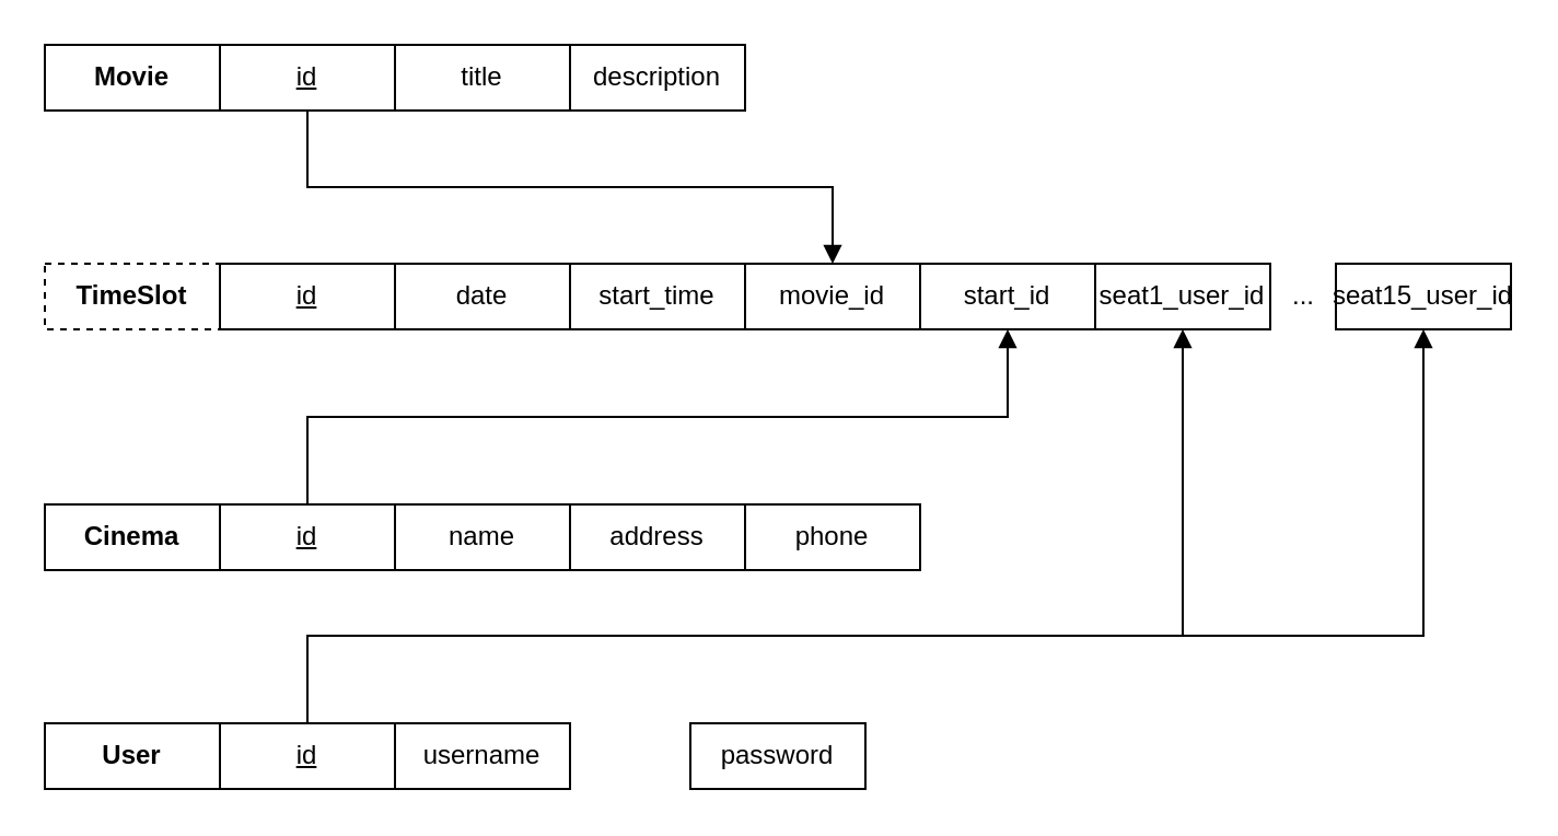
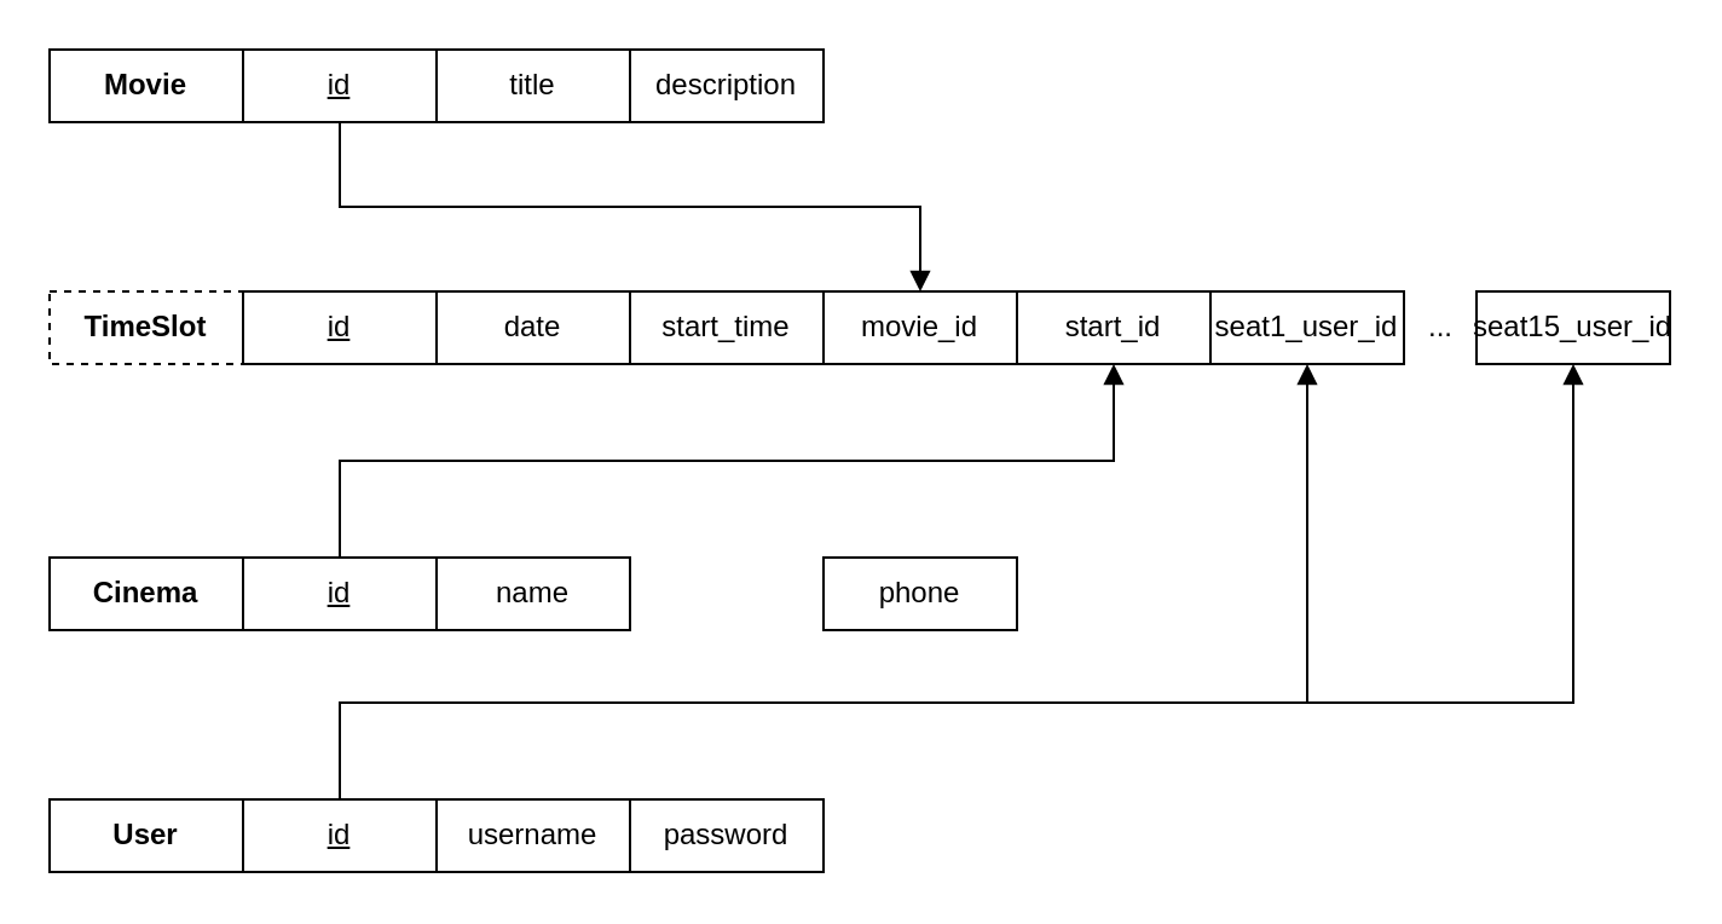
  <mxCell id="0" />
  <mxCell id="1" parent="0" />
  <mxCell id="2" value="&lt;b&gt;Movie&lt;/b&gt;" style="rounded=0;whiteSpace=wrap;html=1;" vertex="1" parent="1"><mxGeometry x="20" y="20" width="80" height="30" as="geometry" /></mxCell>
  <mxCell id="3" style="edgeStyle=orthogonalEdgeStyle;rounded=0;orthogonalLoop=1;jettySize=auto;html=1;exitX=0.5;exitY=1;exitDx=0;exitDy=0;entryX=0.5;entryY=0;entryDx=0;entryDy=0;endArrow=block;endFill=1;" edge="1" parent="1" source="4" target="10"><mxGeometry relative="1" as="geometry" /></mxCell>
  <mxCell id="4" value="&lt;u&gt;id&lt;/u&gt;" style="rounded=0;whiteSpace=wrap;html=1;" vertex="1" parent="1"><mxGeometry x="100" y="20" width="80" height="30" as="geometry" /></mxCell>
  <mxCell id="5" value="title" style="rounded=0;whiteSpace=wrap;html=1;" vertex="1" parent="1"><mxGeometry x="180" y="20" width="80" height="30" as="geometry" /></mxCell>
  <mxCell id="6" value="description" style="rounded=0;whiteSpace=wrap;html=1;" vertex="1" parent="1"><mxGeometry x="260" y="20" width="80" height="30" as="geometry" /></mxCell>
  <mxCell id="7" value="&lt;b&gt;TimeSlot&lt;/b&gt;" style="rounded=0;whiteSpace=wrap;html=1;dashed=1;" vertex="1" parent="1"><mxGeometry x="20" y="120" width="80" height="30" as="geometry" /></mxCell>
  <mxCell id="8" value="&lt;u&gt;id&lt;/u&gt;" style="rounded=0;whiteSpace=wrap;html=1;" vertex="1" parent="1"><mxGeometry x="100" y="120" width="80" height="30" as="geometry" /></mxCell>
  <mxCell id="9" value="date" style="rounded=0;whiteSpace=wrap;html=1;" vertex="1" parent="1"><mxGeometry x="180" y="120" width="80" height="30" as="geometry" /></mxCell>
  <mxCell id="10" value="movie_id" style="rounded=0;whiteSpace=wrap;html=1;" vertex="1" parent="1"><mxGeometry x="340" y="120" width="80" height="30" as="geometry" /></mxCell>
  <mxCell id="11" value="start_id" style="rounded=0;whiteSpace=wrap;html=1;" vertex="1" parent="1"><mxGeometry x="420" y="120" width="80" height="30" as="geometry" /></mxCell>
  <mxCell id="12" value="&lt;b&gt;Cinema&lt;/b&gt;" style="rounded=0;whiteSpace=wrap;html=1;" vertex="1" parent="1"><mxGeometry x="20" y="230" width="80" height="30" as="geometry" /></mxCell>
  <mxCell id="13" style="edgeStyle=orthogonalEdgeStyle;rounded=0;orthogonalLoop=1;jettySize=auto;html=1;exitX=0.5;exitY=0;exitDx=0;exitDy=0;entryX=0.5;entryY=1;entryDx=0;entryDy=0;endArrow=block;endFill=1;" edge="1" parent="1" source="14" target="11"><mxGeometry relative="1" as="geometry" /></mxCell>
  <mxCell id="14" value="&lt;u&gt;id&lt;/u&gt;" style="rounded=0;whiteSpace=wrap;html=1;" vertex="1" parent="1"><mxGeometry x="100" y="230" width="80" height="30" as="geometry" /></mxCell>
  <mxCell id="15" value="name" style="rounded=0;whiteSpace=wrap;html=1;" vertex="1" parent="1"><mxGeometry x="180" y="230" width="80" height="30" as="geometry" /></mxCell>
- <mxCell id="16" value="address" style="rounded=0;whiteSpace=wrap;html=1;" vertex="1" parent="1"><mxGeometry x="260" y="230" width="80" height="30" as="geometry" /></mxCell>
  <mxCell id="17" value="phone" style="rounded=0;whiteSpace=wrap;html=1;" vertex="1" parent="1"><mxGeometry x="340" y="230" width="80" height="30" as="geometry" /></mxCell>
  <mxCell id="18" value="start_time" style="rounded=0;whiteSpace=wrap;html=1;" vertex="1" parent="1"><mxGeometry x="260" y="120" width="80" height="30" as="geometry" /></mxCell>
  <mxCell id="19" value="seat1_user_id" style="rounded=0;whiteSpace=wrap;html=1;" vertex="1" parent="1"><mxGeometry x="500" y="120" width="80" height="30" as="geometry" /></mxCell>
  <mxCell id="20" value="seat15_user_id" style="rounded=0;whiteSpace=wrap;html=1;" vertex="1" parent="1"><mxGeometry x="610" y="120" width="80" height="30" as="geometry" /></mxCell>
  <mxCell id="21" value="..." style="text;html=1;align=center;verticalAlign=middle;resizable=0;points=[];autosize=1;" vertex="1" parent="1"><mxGeometry x="580" y="125" width="30" height="20" as="geometry" /></mxCell>
  <mxCell id="22" value="&lt;b&gt;User&lt;/b&gt;" style="rounded=0;whiteSpace=wrap;html=1;" vertex="1" parent="1"><mxGeometry x="20" y="330" width="80" height="30" as="geometry" /></mxCell>
  <mxCell id="23" style="edgeStyle=orthogonalEdgeStyle;rounded=0;orthogonalLoop=1;jettySize=auto;html=1;exitX=0.5;exitY=0;exitDx=0;exitDy=0;entryX=0.5;entryY=1;entryDx=0;entryDy=0;endArrow=block;endFill=1;" edge="1" parent="1" source="25" target="19"><mxGeometry relative="1" as="geometry"><Array as="points"><mxPoint x="140" y="290" /><mxPoint x="540" y="290" /></Array></mxGeometry></mxCell>
  <mxCell id="24" style="edgeStyle=orthogonalEdgeStyle;rounded=0;orthogonalLoop=1;jettySize=auto;html=1;exitX=0.5;exitY=0;exitDx=0;exitDy=0;entryX=0.5;entryY=1;entryDx=0;entryDy=0;endArrow=block;endFill=1;" edge="1" parent="1" source="25" target="20"><mxGeometry relative="1" as="geometry"><Array as="points"><mxPoint x="140" y="290" /><mxPoint x="650" y="290" /></Array></mxGeometry></mxCell>
  <mxCell id="25" value="&lt;u&gt;id&lt;/u&gt;" style="rounded=0;whiteSpace=wrap;html=1;" vertex="1" parent="1"><mxGeometry x="100" y="330" width="80" height="30" as="geometry" /></mxCell>
  <mxCell id="26" value="username" style="rounded=0;whiteSpace=wrap;html=1;" vertex="1" parent="1"><mxGeometry x="180" y="330" width="80" height="30" as="geometry" /></mxCell>
- <mxCell id="27" value="password" style="rounded=0;whiteSpace=wrap;html=1;" vertex="1" parent="1"><mxGeometry x="315" y="330" width="80" height="30" as="geometry" /></mxCell>
+ <mxCell id="27" value="password" style="rounded=0;whiteSpace=wrap;html=1;" vertex="1" parent="1"><mxGeometry x="260" y="330" width="80" height="30" as="geometry" /></mxCell>
